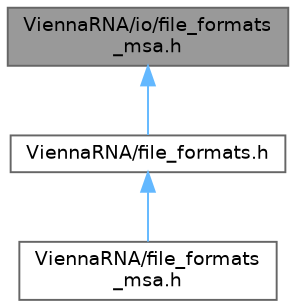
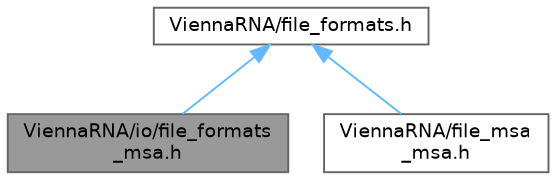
  digraph {
    node [color=grey40 fillcolor=white fontname=Helvetica fontsize=10 shape=box style=filled]
    edge [color=steelblue1 dir=back fontname=Helvetica fontsize=10 labelfontname=Helvetica labelfontsize=10 style=solid]
    n1 [color=gray40 fillcolor=grey60 fontcolor=black height=0.2 label="ViennaRNA/io/file_formats\l_msa.h" width=0.4]
    n2 [height=0.2 label="ViennaRNA/file_formats.h" width=0.4]
-   n3 [height=0.2 label="ViennaRNA/file_formats\l_msa.h" width=0.4]
-   n1 -> n2
+   n3 [height=0.2 label="ViennaRNA/file_msa\l_msa.h" width=0.4]
+   n2 -> n1
    n2 -> n3
  }
